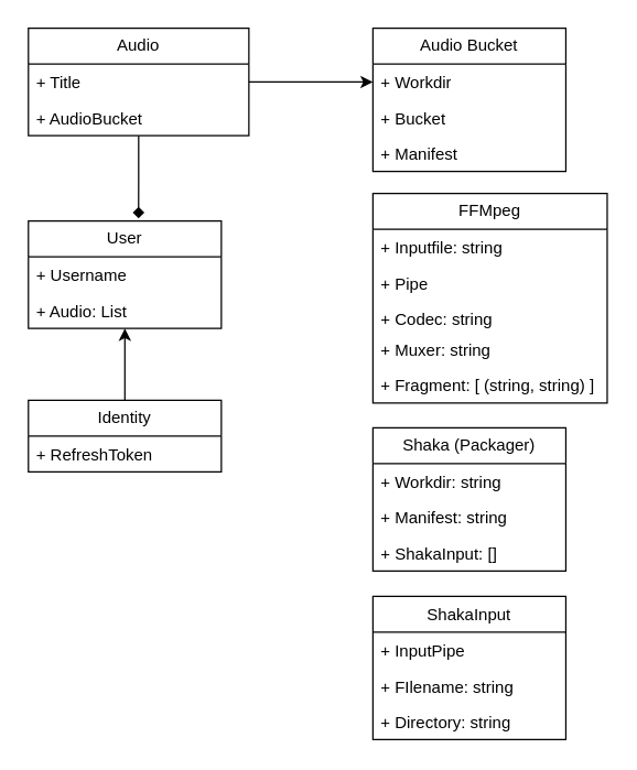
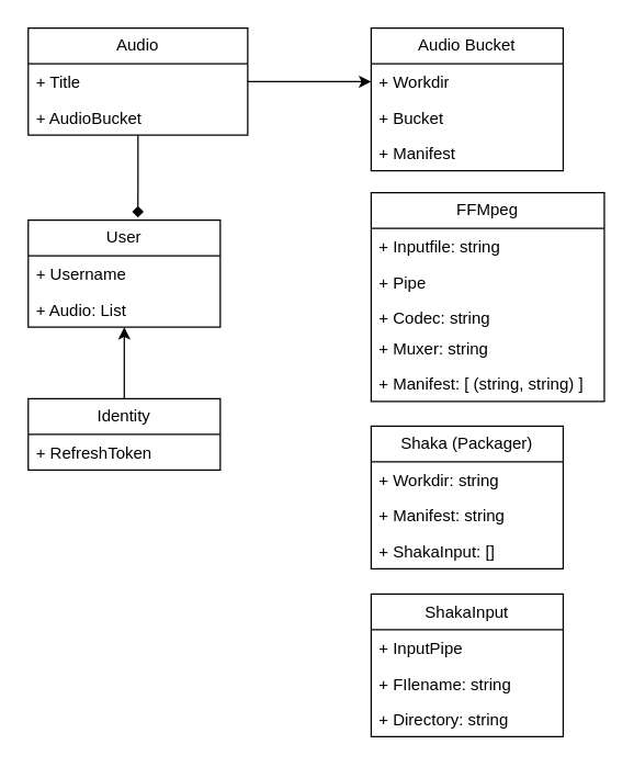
  <mxCell id="0" />
  <mxCell id="1" parent="0" />
  <mxCell id="2" style="edgeStyle=orthogonalEdgeStyle;rounded=0;orthogonalLoop=1;jettySize=auto;html=1;entryX=0.571;entryY=-0.026;entryDx=0;entryDy=0;entryPerimeter=0;endArrow=diamond;" edge="1" parent="1" source="3" target="11"><mxGeometry relative="1" as="geometry" /></mxCell>
  <mxCell id="3" value="Audio" style="swimlane;fontStyle=0;childLayout=stackLayout;horizontal=1;startSize=26;fillColor=none;horizontalStack=0;resizeParent=1;resizeParentMax=0;resizeLast=0;collapsible=1;marginBottom=0;whiteSpace=wrap;html=1;" vertex="1" parent="1"><mxGeometry x="20" y="20" width="160" height="78" as="geometry" /></mxCell>
  <mxCell id="4" value="+ Title" style="text;strokeColor=none;fillColor=none;align=left;verticalAlign=top;spacingLeft=4;spacingRight=4;overflow=hidden;rotatable=0;points=[[0,0.5],[1,0.5]];portConstraint=eastwest;whiteSpace=wrap;html=1;" vertex="1" parent="3"><mxGeometry y="26" width="160" height="26" as="geometry" /></mxCell>
  <mxCell id="5" value="+ AudioBucket" style="text;strokeColor=none;fillColor=none;align=left;verticalAlign=top;spacingLeft=4;spacingRight=4;overflow=hidden;rotatable=0;points=[[0,0.5],[1,0.5]];portConstraint=eastwest;whiteSpace=wrap;html=1;" vertex="1" parent="3"><mxGeometry y="52" width="160" height="26" as="geometry" /></mxCell>
  <mxCell id="6" value="Audio Bucket" style="swimlane;fontStyle=0;childLayout=stackLayout;horizontal=1;startSize=26;fillColor=none;horizontalStack=0;resizeParent=1;resizeParentMax=0;resizeLast=0;collapsible=1;marginBottom=0;whiteSpace=wrap;html=1;" vertex="1" parent="1"><mxGeometry x="270" y="20" width="140" height="104" as="geometry" /></mxCell>
  <mxCell id="7" value="+ Workdir " style="text;strokeColor=none;fillColor=none;align=left;verticalAlign=top;spacingLeft=4;spacingRight=4;overflow=hidden;rotatable=0;points=[[0,0.5],[1,0.5]];portConstraint=eastwest;whiteSpace=wrap;html=1;" vertex="1" parent="6"><mxGeometry y="26" width="140" height="26" as="geometry" /></mxCell>
  <mxCell id="8" value="+ Bucket" style="text;strokeColor=none;fillColor=none;align=left;verticalAlign=top;spacingLeft=4;spacingRight=4;overflow=hidden;rotatable=0;points=[[0,0.5],[1,0.5]];portConstraint=eastwest;whiteSpace=wrap;html=1;" vertex="1" parent="6"><mxGeometry y="52" width="140" height="26" as="geometry" /></mxCell>
  <mxCell id="9" value="+ Manifest" style="text;strokeColor=none;fillColor=none;align=left;verticalAlign=top;spacingLeft=4;spacingRight=4;overflow=hidden;rotatable=0;points=[[0,0.5],[1,0.5]];portConstraint=eastwest;whiteSpace=wrap;html=1;" vertex="1" parent="6"><mxGeometry y="78" width="140" height="26" as="geometry" /></mxCell>
  <mxCell id="10" style="edgeStyle=orthogonalEdgeStyle;rounded=0;orthogonalLoop=1;jettySize=auto;html=1;entryX=0;entryY=0.5;entryDx=0;entryDy=0;" edge="1" parent="1" source="4" target="7"><mxGeometry relative="1" as="geometry" /></mxCell>
  <mxCell id="11" value="User" style="swimlane;fontStyle=0;childLayout=stackLayout;horizontal=1;startSize=26;fillColor=none;horizontalStack=0;resizeParent=1;resizeParentMax=0;resizeLast=0;collapsible=1;marginBottom=0;whiteSpace=wrap;html=1;" vertex="1" parent="1"><mxGeometry x="20" y="160" width="140" height="78" as="geometry" /></mxCell>
  <mxCell id="12" value="+ Username" style="text;strokeColor=none;fillColor=none;align=left;verticalAlign=top;spacingLeft=4;spacingRight=4;overflow=hidden;rotatable=0;points=[[0,0.5],[1,0.5]];portConstraint=eastwest;whiteSpace=wrap;html=1;" vertex="1" parent="11"><mxGeometry y="26" width="140" height="26" as="geometry" /></mxCell>
  <mxCell id="13" value="+ Audio: List" style="text;strokeColor=none;fillColor=none;align=left;verticalAlign=top;spacingLeft=4;spacingRight=4;overflow=hidden;rotatable=0;points=[[0,0.5],[1,0.5]];portConstraint=eastwest;whiteSpace=wrap;html=1;" vertex="1" parent="11"><mxGeometry y="52" width="140" height="26" as="geometry" /></mxCell>
  <mxCell id="14" value="FFMpeg" style="swimlane;fontStyle=0;childLayout=stackLayout;horizontal=1;startSize=26;fillColor=none;horizontalStack=0;resizeParent=1;resizeParentMax=0;resizeLast=0;collapsible=1;marginBottom=0;whiteSpace=wrap;html=1;" vertex="1" parent="1"><mxGeometry x="270" y="140" width="170" height="152" as="geometry" /></mxCell>
  <mxCell id="15" value="+ Inputfile: string" style="text;strokeColor=none;fillColor=none;align=left;verticalAlign=top;spacingLeft=4;spacingRight=4;overflow=hidden;rotatable=0;points=[[0,0.5],[1,0.5]];portConstraint=eastwest;whiteSpace=wrap;html=1;" vertex="1" parent="14"><mxGeometry y="26" width="170" height="26" as="geometry" /></mxCell>
  <mxCell id="16" value="+ Pipe" style="text;strokeColor=none;fillColor=none;align=left;verticalAlign=top;spacingLeft=4;spacingRight=4;overflow=hidden;rotatable=0;points=[[0,0.5],[1,0.5]];portConstraint=eastwest;whiteSpace=wrap;html=1;" vertex="1" parent="14"><mxGeometry y="52" width="170" height="26" as="geometry" /></mxCell>
  <mxCell id="17" value="+ Codec: string" style="text;strokeColor=none;fillColor=none;align=left;verticalAlign=top;spacingLeft=4;spacingRight=4;overflow=hidden;rotatable=0;points=[[0,0.5],[1,0.5]];portConstraint=eastwest;whiteSpace=wrap;html=1;" vertex="1" parent="14"><mxGeometry y="78" width="170" height="22" as="geometry" /></mxCell>
  <mxCell id="18" value="+ Muxer: string" style="text;strokeColor=none;fillColor=none;align=left;verticalAlign=top;spacingLeft=4;spacingRight=4;overflow=hidden;rotatable=0;points=[[0,0.5],[1,0.5]];portConstraint=eastwest;whiteSpace=wrap;html=1;" vertex="1" parent="14"><mxGeometry y="100" width="170" height="26" as="geometry" /></mxCell>
- <mxCell id="19" value="+ Fragment: [ (string, string) ]" style="text;strokeColor=none;fillColor=none;align=left;verticalAlign=top;spacingLeft=4;spacingRight=4;overflow=hidden;rotatable=0;points=[[0,0.5],[1,0.5]];portConstraint=eastwest;whiteSpace=wrap;html=1;" vertex="1" parent="14"><mxGeometry y="126" width="170" height="26" as="geometry" /></mxCell>
+ <mxCell id="19" value="+ Manifest: [ (string, string) ]" style="text;strokeColor=none;fillColor=none;align=left;verticalAlign=top;spacingLeft=4;spacingRight=4;overflow=hidden;rotatable=0;points=[[0,0.5],[1,0.5]];portConstraint=eastwest;whiteSpace=wrap;html=1;" vertex="1" parent="14"><mxGeometry y="126" width="170" height="26" as="geometry" /></mxCell>
  <mxCell id="20" value="Shaka (Packager)" style="swimlane;fontStyle=0;childLayout=stackLayout;horizontal=1;startSize=26;fillColor=none;horizontalStack=0;resizeParent=1;resizeParentMax=0;resizeLast=0;collapsible=1;marginBottom=0;whiteSpace=wrap;html=1;" vertex="1" parent="1"><mxGeometry x="270" y="310" width="140" height="104" as="geometry" /></mxCell>
  <mxCell id="21" value="+ Workdir: string" style="text;strokeColor=none;fillColor=none;align=left;verticalAlign=top;spacingLeft=4;spacingRight=4;overflow=hidden;rotatable=0;points=[[0,0.5],[1,0.5]];portConstraint=eastwest;whiteSpace=wrap;html=1;" vertex="1" parent="20"><mxGeometry y="26" width="140" height="26" as="geometry" /></mxCell>
  <mxCell id="22" value="+ Manifest: string" style="text;strokeColor=none;fillColor=none;align=left;verticalAlign=top;spacingLeft=4;spacingRight=4;overflow=hidden;rotatable=0;points=[[0,0.5],[1,0.5]];portConstraint=eastwest;whiteSpace=wrap;html=1;" vertex="1" parent="20"><mxGeometry y="52" width="140" height="26" as="geometry" /></mxCell>
  <mxCell id="23" value="+ ShakaInput: []" style="text;strokeColor=none;fillColor=none;align=left;verticalAlign=top;spacingLeft=4;spacingRight=4;overflow=hidden;rotatable=0;points=[[0,0.5],[1,0.5]];portConstraint=eastwest;whiteSpace=wrap;html=1;" vertex="1" parent="20"><mxGeometry y="78" width="140" height="26" as="geometry" /></mxCell>
  <mxCell id="24" value="ShakaInput" style="swimlane;fontStyle=0;childLayout=stackLayout;horizontal=1;startSize=26;fillColor=none;horizontalStack=0;resizeParent=1;resizeParentMax=0;resizeLast=0;collapsible=1;marginBottom=0;whiteSpace=wrap;html=1;" vertex="1" parent="1"><mxGeometry x="270" y="432.5" width="140" height="104" as="geometry" /></mxCell>
  <mxCell id="25" value="+ InputPipe" style="text;strokeColor=none;fillColor=none;align=left;verticalAlign=top;spacingLeft=4;spacingRight=4;overflow=hidden;rotatable=0;points=[[0,0.5],[1,0.5]];portConstraint=eastwest;whiteSpace=wrap;html=1;" vertex="1" parent="24"><mxGeometry y="26" width="140" height="26" as="geometry" /></mxCell>
  <mxCell id="26" value="+ FIlename: string" style="text;strokeColor=none;fillColor=none;align=left;verticalAlign=top;spacingLeft=4;spacingRight=4;overflow=hidden;rotatable=0;points=[[0,0.5],[1,0.5]];portConstraint=eastwest;whiteSpace=wrap;html=1;" vertex="1" parent="24"><mxGeometry y="52" width="140" height="26" as="geometry" /></mxCell>
  <mxCell id="27" value="+ Directory: string" style="text;strokeColor=none;fillColor=none;align=left;verticalAlign=top;spacingLeft=4;spacingRight=4;overflow=hidden;rotatable=0;points=[[0,0.5],[1,0.5]];portConstraint=eastwest;whiteSpace=wrap;html=1;" vertex="1" parent="24"><mxGeometry y="78" width="140" height="26" as="geometry" /></mxCell>
  <mxCell id="28" style="edgeStyle=orthogonalEdgeStyle;rounded=0;orthogonalLoop=1;jettySize=auto;html=1;entryX=0.5;entryY=1;entryDx=0;entryDy=0;" edge="1" parent="1" source="29" target="11"><mxGeometry relative="1" as="geometry" /></mxCell>
  <mxCell id="29" value="Identity" style="swimlane;fontStyle=0;childLayout=stackLayout;horizontal=1;startSize=26;fillColor=none;horizontalStack=0;resizeParent=1;resizeParentMax=0;resizeLast=0;collapsible=1;marginBottom=0;whiteSpace=wrap;html=1;" vertex="1" parent="1"><mxGeometry x="20" y="290" width="140" height="52" as="geometry" /></mxCell>
  <mxCell id="30" value="+ RefreshToken" style="text;strokeColor=none;fillColor=none;align=left;verticalAlign=top;spacingLeft=4;spacingRight=4;overflow=hidden;rotatable=0;points=[[0,0.5],[1,0.5]];portConstraint=eastwest;whiteSpace=wrap;html=1;" vertex="1" parent="29"><mxGeometry y="26" width="140" height="26" as="geometry" /></mxCell>
